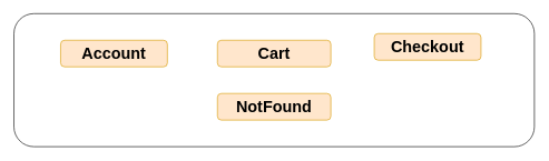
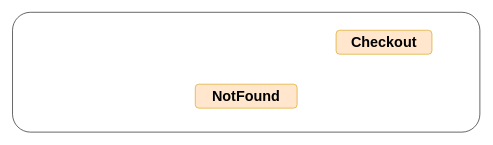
  <mxCell id="0" />
  <mxCell id="1" parent="0" />
  <mxCell id="2" value="" style="rounded=1;whiteSpace=wrap;html=1;" vertex="1" parent="1"><mxGeometry x="20" y="20" width="780" height="200" as="geometry" /></mxCell>
- <mxCell id="3" value="&lt;b&gt;&lt;font style=&quot;font-size: 24px&quot;&gt;Account&lt;/font&gt;&lt;/b&gt;" style="text;html=1;align=center;verticalAlign=middle;whiteSpace=wrap;rounded=1;strokeColor=#d79b00;fillColor=#ffe6cc;" vertex="1" parent="1"><mxGeometry x="90" y="60" width="160" height="40" as="geometry" /></mxCell>
- <mxCell id="4" value="&lt;b&gt;&lt;font style=&quot;font-size: 24px&quot;&gt;Cart&lt;/font&gt;&lt;/b&gt;" style="text;html=1;align=center;verticalAlign=middle;whiteSpace=wrap;rounded=1;strokeColor=#d79b00;fillColor=#ffe6cc;" vertex="1" parent="1"><mxGeometry x="325" y="60" width="170" height="40" as="geometry" /></mxCell>
  <mxCell id="5" value="&lt;b&gt;&lt;font style=&quot;font-size: 24px&quot;&gt;NotFound&lt;/font&gt;&lt;/b&gt;" style="text;html=1;align=center;verticalAlign=middle;whiteSpace=wrap;rounded=1;strokeColor=#d79b00;fillColor=#ffe6cc;" vertex="1" parent="1"><mxGeometry x="325" y="140" width="170" height="40" as="geometry" /></mxCell>
  <mxCell id="6" value="&lt;b&gt;&lt;font style=&quot;font-size: 24px&quot;&gt;Checkout&lt;/font&gt;&lt;/b&gt;" style="text;html=1;align=center;verticalAlign=middle;whiteSpace=wrap;rounded=1;strokeColor=#d79b00;fillColor=#ffe6cc;" vertex="1" parent="1"><mxGeometry x="560" y="50" width="160" height="40" as="geometry" /></mxCell>
